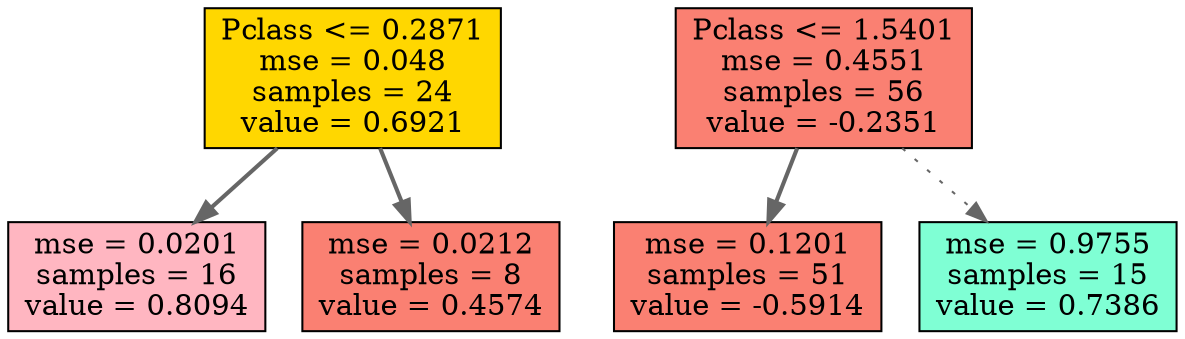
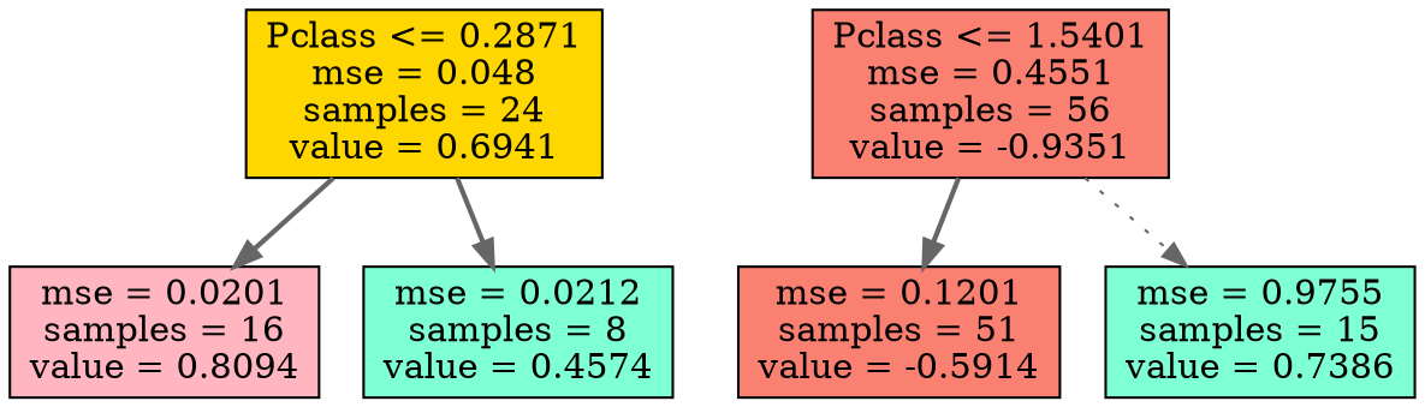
  digraph {
    node [fillcolor=aquamarine shape=box style=filled]
    edge [color=gray40 style=bold]
-   n1 [fillcolor=gold label="Pclass <= 0.2871\nmse = 0.048\nsamples = 24\nvalue = 0.6921"]
+   n1 [fillcolor=gold label="Pclass <= 0.2871\nmse = 0.048\nsamples = 24\nvalue = 0.6941"]
    n2 [fillcolor=lightpink label="mse = 0.0201\nsamples = 16\nvalue = 0.8094"]
-   n3 [fillcolor=salmon label="mse = 0.0212\nsamples = 8\nvalue = 0.4574"]
-   n4 [fillcolor=salmon label="Pclass <= 1.5401\nmse = 0.4551\nsamples = 56\nvalue = -0.2351"]
+   n3 [label="mse = 0.0212\nsamples = 8\nvalue = 0.4574"]
+   n4 [fillcolor=salmon label="Pclass <= 1.5401\nmse = 0.4551\nsamples = 56\nvalue = -0.9351"]
    n5 [fillcolor=salmon label="mse = 0.1201\nsamples = 51\nvalue = -0.5914"]
    n6 [label="mse = 0.9755\nsamples = 15\nvalue = 0.7386"]
    n1 -> n2
    n1 -> n3
    n4 -> n5
    n4 -> n6 [style=dotted]
  }
